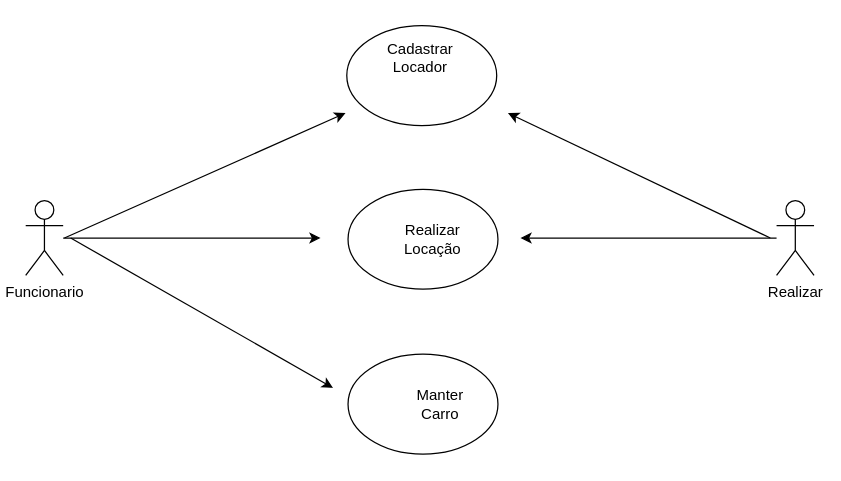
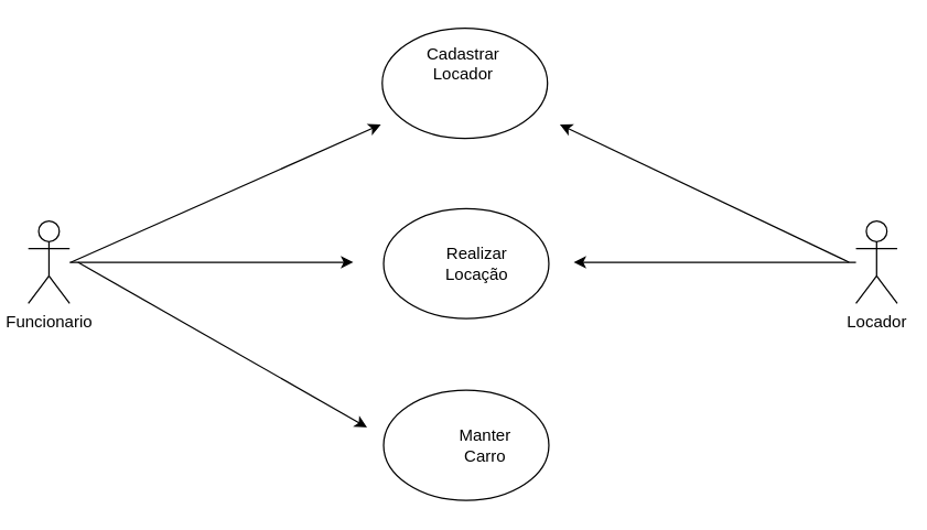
  <mxCell id="0" />
  <mxCell id="1" parent="0" />
  <mxCell id="2" style="edgeStyle=orthogonalEdgeStyle;rounded=0;orthogonalLoop=1;jettySize=auto;html=1;" edge="1" parent="1" source="3"><mxGeometry relative="1" as="geometry"><mxPoint x="256" y="190" as="targetPoint" /></mxGeometry></mxCell>
  <mxCell id="3" value="Funcionario" style="shape=umlActor;verticalLabelPosition=bottom;verticalAlign=top;html=1;outlineConnect=0;" vertex="1" parent="1"><mxGeometry x="20" y="160" width="30" height="60" as="geometry" /></mxCell>
  <mxCell id="4" style="edgeStyle=orthogonalEdgeStyle;rounded=0;orthogonalLoop=1;jettySize=auto;html=1;" edge="1" parent="1" source="5"><mxGeometry relative="1" as="geometry"><mxPoint x="416" y="190" as="targetPoint" /></mxGeometry></mxCell>
- <mxCell id="5" value="Realizar" style="shape=umlActor;verticalLabelPosition=bottom;verticalAlign=top;html=1;outlineConnect=0;" vertex="1" parent="1"><mxGeometry x="621" y="160" width="30" height="60" as="geometry" /></mxCell>
+ <mxCell id="5" value="Locador" style="shape=umlActor;verticalLabelPosition=bottom;verticalAlign=top;html=1;outlineConnect=0;" vertex="1" parent="1"><mxGeometry x="621" y="160" width="30" height="60" as="geometry" /></mxCell>
  <mxCell id="6" value="" style="ellipse;whiteSpace=wrap;html=1;" vertex="1" parent="1"><mxGeometry x="277" y="20" width="120" height="80" as="geometry" /></mxCell>
  <mxCell id="7" value="" style="ellipse;whiteSpace=wrap;html=1;" vertex="1" parent="1"><mxGeometry x="278" y="151" width="120" height="80" as="geometry" /></mxCell>
  <mxCell id="8" value="" style="ellipse;whiteSpace=wrap;html=1;" vertex="1" parent="1"><mxGeometry x="278" y="283" width="120" height="80" as="geometry" /></mxCell>
  <mxCell id="9" value="" style="endArrow=classic;html=1;rounded=0;" edge="1" parent="1"><mxGeometry width="50" height="50" relative="1" as="geometry"><mxPoint x="51" y="190" as="sourcePoint" /><mxPoint x="276" y="90" as="targetPoint" /></mxGeometry></mxCell>
  <mxCell id="10" value="" style="endArrow=classic;html=1;rounded=0;" edge="1" parent="1"><mxGeometry width="50" height="50" relative="1" as="geometry"><mxPoint x="56" y="190" as="sourcePoint" /><mxPoint x="266" y="310" as="targetPoint" /></mxGeometry></mxCell>
  <mxCell id="11" value="" style="endArrow=classic;html=1;rounded=0;" edge="1" parent="1"><mxGeometry width="50" height="50" relative="1" as="geometry"><mxPoint x="616" y="190" as="sourcePoint" /><mxPoint x="406" y="90" as="targetPoint" /></mxGeometry></mxCell>
  <mxCell id="12" value="Realizar Locação" style="text;html=1;strokeColor=none;fillColor=none;align=center;verticalAlign=middle;whiteSpace=wrap;rounded=0;" vertex="1" parent="1"><mxGeometry x="306" y="176" width="80" height="30" as="geometry" /></mxCell>
  <mxCell id="13" value="Cadastrar Locador" style="text;html=1;strokeColor=none;fillColor=none;align=center;verticalAlign=middle;whiteSpace=wrap;rounded=0;" vertex="1" parent="1"><mxGeometry x="306" y="31" width="60" height="30" as="geometry" /></mxCell>
  <mxCell id="14" value="Manter Carro" style="text;html=1;strokeColor=none;fillColor=none;align=center;verticalAlign=middle;whiteSpace=wrap;rounded=0;" vertex="1" parent="1"><mxGeometry x="322" y="308" width="60" height="30" as="geometry" /></mxCell>
